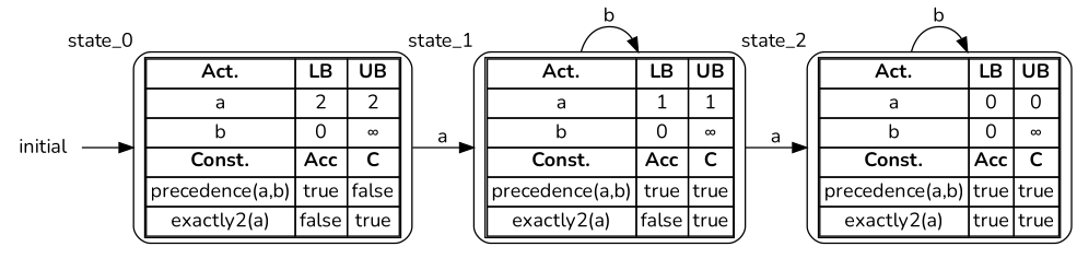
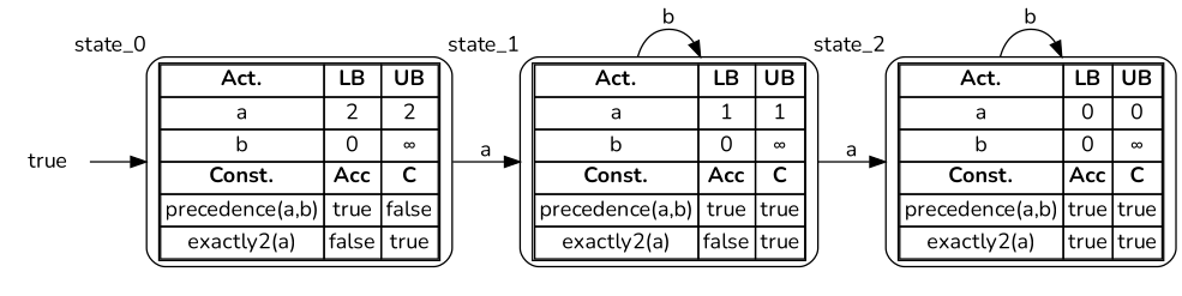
  digraph {
    compound=true
    rankdir=LR
    fontname=Nunito
    node [shape=box style=rounded fontname=Nunito]
    edge [fontname=Nunito]
    n1 [label=<<TABLE BORDER="1" CELLBORDER="1" CELLSPACING="0"> <TR><TD><B>Act.</B></TD><TD><B>LB</B></TD><TD><B>UB</B></TD></TR> <TR><TD>a</TD><TD>1</TD><TD>1</TD></TR> <TR><TD>b</TD><TD>0</TD><TD>&infin;</TD></TR> <TR><TD><B>Const.</B></TD><TD><B>Acc</B></TD><TD><B>C</B></TD></TR> <TR><TD>precedence(a,b)</TD><TD>true</TD><TD>true</TD></TR> <TR><TD>exactly2(a)</TD><TD>false</TD><TD>true</TD></TR> </TABLE>> xlabel=state_1]
    n2 [label=<<TABLE BORDER="1" CELLBORDER="1" CELLSPACING="0"> <TR><TD><B>Act.</B></TD><TD><B>LB</B></TD><TD><B>UB</B></TD></TR> <TR><TD>a</TD><TD>0</TD><TD>0</TD></TR> <TR><TD>b</TD><TD>0</TD><TD>&infin;</TD></TR> <TR><TD><B>Const.</B></TD><TD><B>Acc</B></TD><TD><B>C</B></TD></TR> <TR><TD>precedence(a,b)</TD><TD>true</TD><TD>true</TD></TR> <TR><TD>exactly2(a)</TD><TD>true</TD><TD>true</TD></TR> </TABLE>> xlabel=state_2]
-   initial [shape=plaintext style=""]
+   initial [shape=plaintext label=true style=""]
    n4 [label=<<TABLE BORDER="1" CELLBORDER="1" CELLSPACING="0"> <TR><TD><B>Act.</B></TD><TD><B>LB</B></TD><TD><B>UB</B></TD></TR> <TR><TD>a</TD><TD>2</TD><TD>2</TD></TR> <TR><TD>b</TD><TD>0</TD><TD>&infin;</TD></TR> <TR><TD><B>Const.</B></TD><TD><B>Acc</B></TD><TD><B>C</B></TD></TR> <TR><TD>precedence(a,b)</TD><TD>true</TD><TD>false</TD></TR> <TR><TD>exactly2(a)</TD><TD>false</TD><TD>true</TD></TR> </TABLE>> xlabel=state_0]
    n1 -> n1 [label=b]
    n1 -> n2 [label=a]
    n2 -> n2 [label=b]
    initial -> n4
    n4 -> n1 [label=a]
    n4 -> n4 [style=invis]
  }
